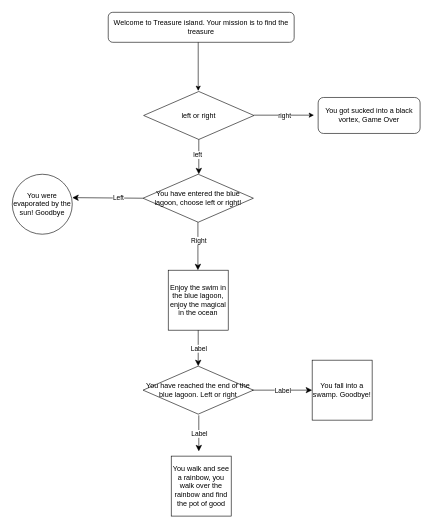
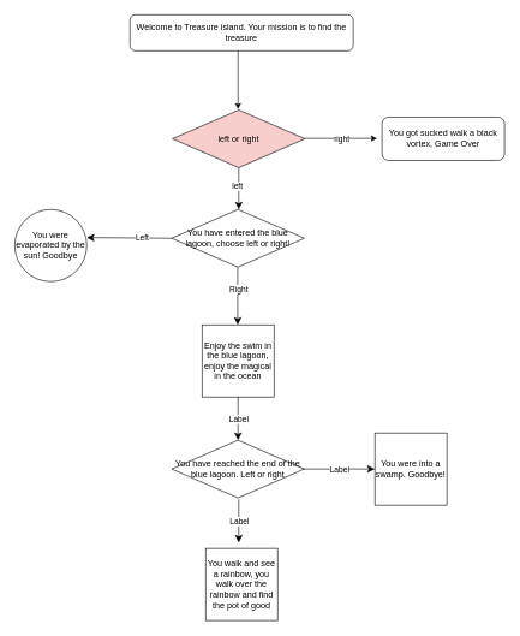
  <mxCell id="0" />
  <mxCell id="1" parent="0" />
  <mxCell id="2" value="Welcome to Treasure island. Your mission is to find the treasure" style="rounded=1;whiteSpace=wrap;html=1;" vertex="1" parent="1"><mxGeometry x="180" y="20" width="310" height="50" as="geometry" /></mxCell>
  <mxCell id="3" value="" style="endArrow=classic;html=1;rounded=0;" edge="1" parent="1"><mxGeometry width="50" height="50" relative="1" as="geometry"><mxPoint x="330" y="70" as="sourcePoint" /><mxPoint x="330" y="151" as="targetPoint" /></mxGeometry></mxCell>
- <mxCell id="4" value="left or right" style="rhombus;whiteSpace=wrap;html=1;rotation=0;" vertex="1" parent="1"><mxGeometry x="239" y="152" width="184" height="80" as="geometry" /></mxCell>
- <mxCell id="5" value="You got sucked into a black vortex, Game Over" style="rounded=1;whiteSpace=wrap;html=1;" vertex="1" parent="1"><mxGeometry x="530" y="162" width="170" height="60" as="geometry" /></mxCell>
+ <mxCell id="4" value="left or right" style="rhombus;whiteSpace=wrap;html=1;rotation=0;fillColor=#f8cecc;" vertex="1" parent="1"><mxGeometry x="239" y="152" width="184" height="80" as="geometry" /></mxCell>
+ <mxCell id="5" value="You got sucked walk a black vortex, Game Over" style="rounded=1;whiteSpace=wrap;html=1;" vertex="1" parent="1"><mxGeometry x="530" y="162" width="170" height="60" as="geometry" /></mxCell>
  <mxCell id="6" value="" style="endArrow=classic;html=1;rounded=0;" edge="1" parent="1"><mxGeometry relative="1" as="geometry"><mxPoint x="423" y="191.5" as="sourcePoint" /><mxPoint x="523" y="191.5" as="targetPoint" /></mxGeometry></mxCell>
  <mxCell id="7" value="right" style="edgeLabel;resizable=0;html=1;align=center;verticalAlign=middle;" connectable="0" vertex="1" parent="6"><mxGeometry relative="1" as="geometry" /></mxCell>
  <mxCell id="8" value="" style="endArrow=classic;html=1;rounded=0;exitX=0.5;exitY=1;exitDx=0;exitDy=0;endSize=8;" edge="1" parent="1" source="4"><mxGeometry width="50" height="50" relative="1" as="geometry"><mxPoint x="290" y="340" as="sourcePoint" /><mxPoint x="331" y="290" as="targetPoint" /></mxGeometry></mxCell>
  <mxCell id="9" value="" style="endArrow=classic;html=1;rounded=0;endSize=8;exitX=0;exitY=0.5;exitDx=0;exitDy=0;entryX=1;entryY=0.39;entryDx=0;entryDy=0;entryPerimeter=0;" edge="1" parent="1" source="16" target="10"><mxGeometry width="50" height="50" relative="1" as="geometry"><mxPoint x="274.02" y="339" as="sourcePoint" /><mxPoint x="180" y="339" as="targetPoint" /></mxGeometry></mxCell>
  <mxCell id="10" value="You were evaporated by the sun! Goodbye" style="ellipse;whiteSpace=wrap;html=1;aspect=fixed;" vertex="1" parent="1"><mxGeometry x="20" y="290" width="100" height="100" as="geometry" /></mxCell>
  <mxCell id="11" value="" style="endArrow=classic;html=1;rounded=0;endSize=8;" edge="1" parent="1"><mxGeometry relative="1" as="geometry"><mxPoint x="329.5" y="370" as="sourcePoint" /><mxPoint x="329.5" y="450" as="targetPoint" /></mxGeometry></mxCell>
  <mxCell id="12" value="Right" style="edgeLabel;resizable=0;html=1;align=center;verticalAlign=middle;" connectable="0" vertex="1" parent="11"><mxGeometry relative="1" as="geometry"><mxPoint x="1" y="-10" as="offset" /></mxGeometry></mxCell>
  <mxCell id="13" value="Enjoy the swim in the blue lagoon, enjoy the magical in the ocean" style="whiteSpace=wrap;html=1;aspect=fixed;" vertex="1" parent="1"><mxGeometry x="280" y="450" width="100" height="100" as="geometry" /></mxCell>
  <mxCell id="14" value="Left" style="edgeLabel;resizable=0;html=1;align=center;verticalAlign=middle;" connectable="0" vertex="1" parent="1"><mxGeometry x="300" y="420" as="geometry"><mxPoint x="-104" y="-91" as="offset" /></mxGeometry></mxCell>
  <mxCell id="15" value="You walk and see a rainbow, you walk over the rainbow and find the pot of good" style="whiteSpace=wrap;html=1;aspect=fixed;" vertex="1" parent="1"><mxGeometry x="285" y="760" width="100" height="100" as="geometry" /></mxCell>
  <mxCell id="16" value="You have entered the blue lagoon, choose left or right!" style="rhombus;whiteSpace=wrap;html=1;rotation=0;" vertex="1" parent="1"><mxGeometry x="238" y="290" width="184" height="80" as="geometry" /></mxCell>
  <mxCell id="17" value="left" style="edgeLabel;resizable=0;html=1;align=center;verticalAlign=middle;" connectable="0" vertex="1" parent="1"><mxGeometry x="483" y="201.5" as="geometry"><mxPoint x="-155" y="56" as="offset" /></mxGeometry></mxCell>
  <mxCell id="18" value="You have reached the end of the blue lagoon. Left or right" style="rhombus;whiteSpace=wrap;html=1;rotation=0;" vertex="1" parent="1"><mxGeometry x="238" y="610" width="184" height="80" as="geometry" /></mxCell>
- <mxCell id="19" value="You fall into a swamp. Goodbye!" style="whiteSpace=wrap;html=1;aspect=fixed;" vertex="1" parent="1"><mxGeometry x="520" y="600" width="100" height="100" as="geometry" /></mxCell>
+ <mxCell id="19" value="You were into a swamp. Goodbye!" style="whiteSpace=wrap;html=1;aspect=fixed;" vertex="1" parent="1"><mxGeometry x="520" y="600" width="100" height="100" as="geometry" /></mxCell>
  <mxCell id="20" value="" style="endArrow=classic;html=1;rounded=0;endSize=8;" edge="1" parent="1"><mxGeometry relative="1" as="geometry"><mxPoint x="420" y="650" as="sourcePoint" /><mxPoint x="520" y="650" as="targetPoint" /></mxGeometry></mxCell>
  <mxCell id="21" value="Label" style="edgeLabel;resizable=0;html=1;align=center;verticalAlign=middle;" connectable="0" vertex="1" parent="20"><mxGeometry relative="1" as="geometry" /></mxCell>
  <mxCell id="22" value="" style="endArrow=classic;html=1;rounded=0;endSize=8;exitX=0.5;exitY=1;exitDx=0;exitDy=0;entryX=0.5;entryY=0;entryDx=0;entryDy=0;" edge="1" parent="1" source="13" target="18"><mxGeometry relative="1" as="geometry"><mxPoint x="330" y="550" as="sourcePoint" /><mxPoint x="330" y="600" as="targetPoint" /></mxGeometry></mxCell>
  <mxCell id="23" value="Label" style="edgeLabel;resizable=0;html=1;align=center;verticalAlign=middle;" connectable="0" vertex="1" parent="22"><mxGeometry relative="1" as="geometry" /></mxCell>
  <mxCell id="24" value="" style="endArrow=classic;html=1;rounded=0;endSize=8;exitX=0.5;exitY=1;exitDx=0;exitDy=0;entryX=0.5;entryY=0;entryDx=0;entryDy=0;" edge="1" parent="1"><mxGeometry relative="1" as="geometry"><mxPoint x="331" y="692" as="sourcePoint" /><mxPoint x="331" y="752" as="targetPoint" /></mxGeometry></mxCell>
  <mxCell id="25" value="Label" style="edgeLabel;resizable=0;html=1;align=center;verticalAlign=middle;" connectable="0" vertex="1" parent="24"><mxGeometry relative="1" as="geometry" /></mxCell>
